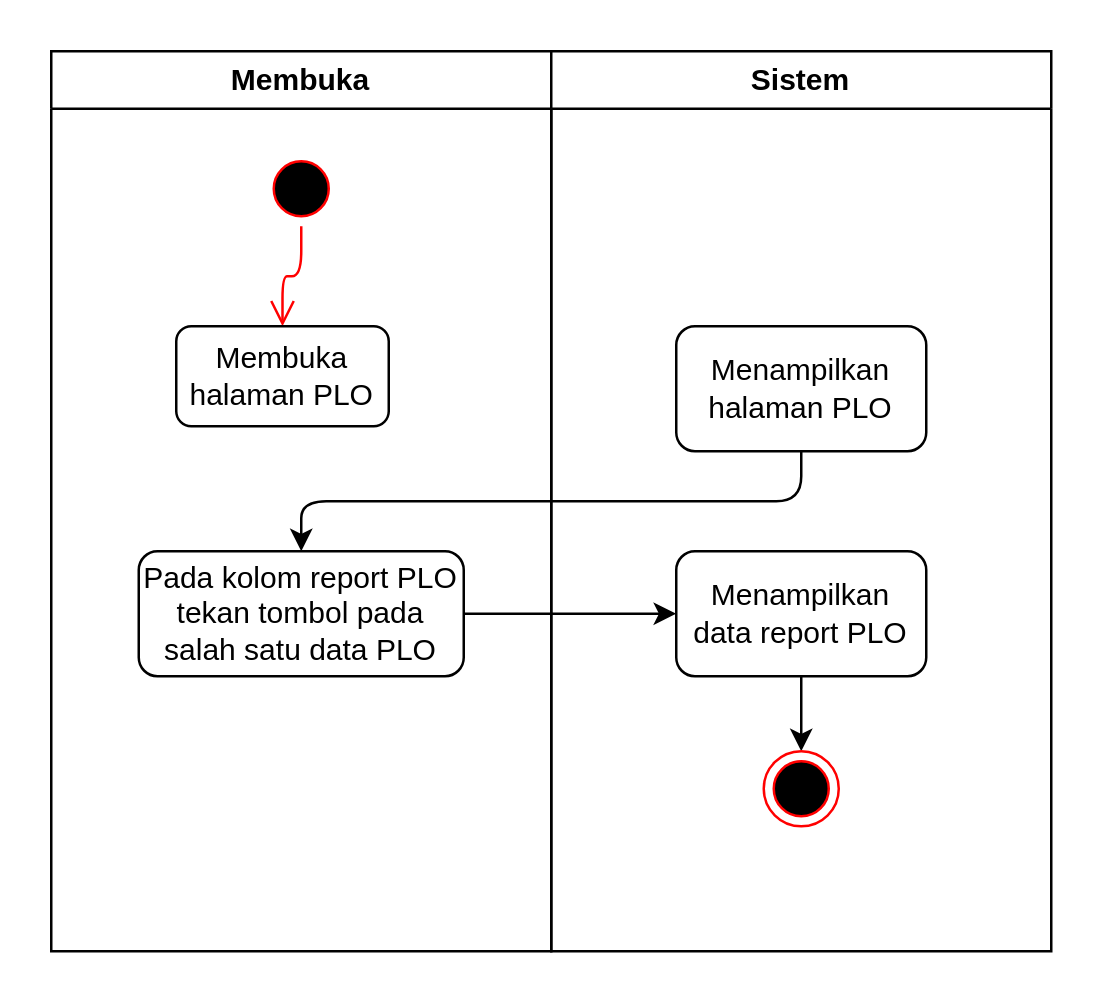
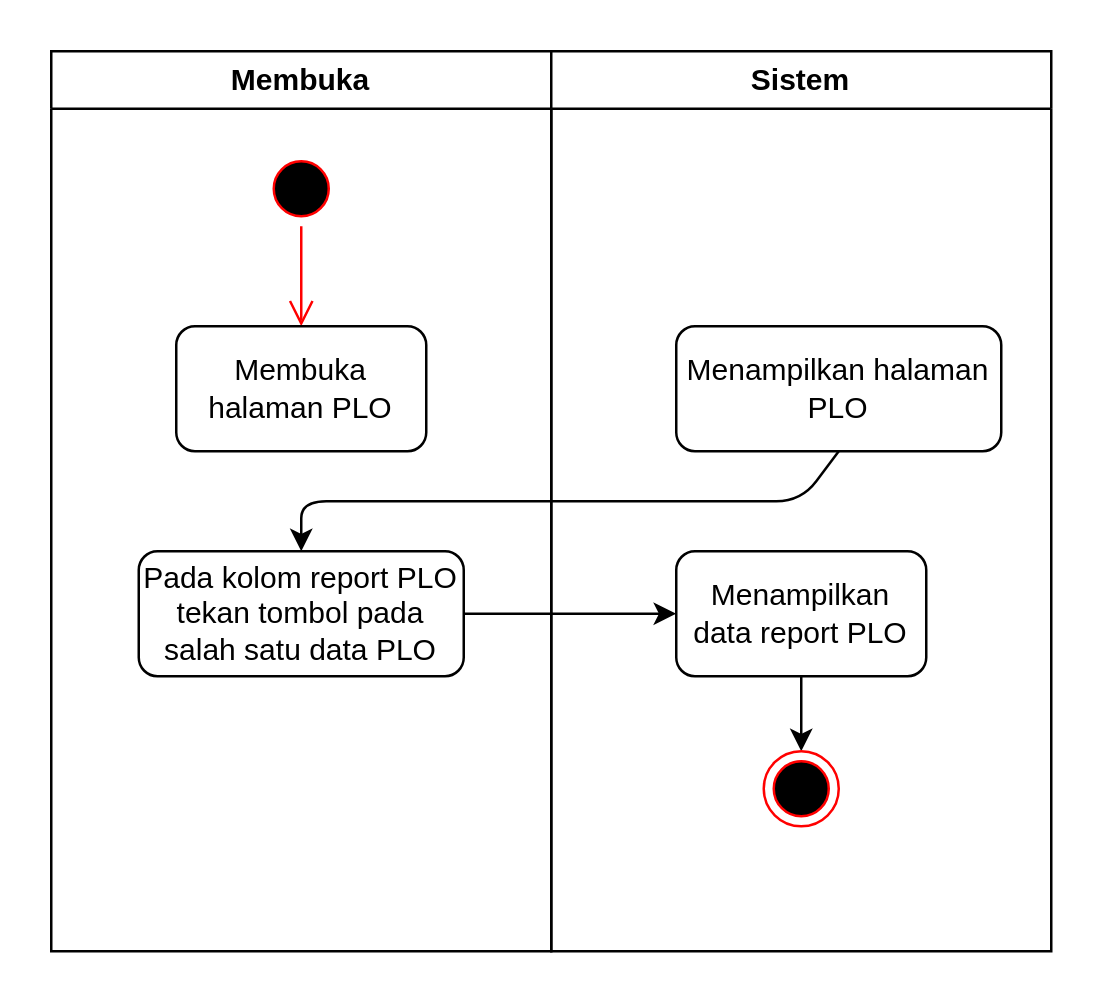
  <mxCell id="0" />
  <mxCell id="1" parent="0" />
  <mxCell id="2" value="Membuka" style="swimlane;whiteSpace=wrap;html=1;startSize=23;" parent="1" vertex="1"><mxGeometry x="20" y="20" width="200" height="360" as="geometry" /></mxCell>
  <mxCell id="3" value="" style="ellipse;html=1;shape=startState;fillColor=#000000;strokeColor=#ff0000;" parent="2" vertex="1"><mxGeometry x="85" y="40" width="30" height="30" as="geometry" /></mxCell>
  <mxCell id="4" value="" style="edgeStyle=orthogonalEdgeStyle;html=1;verticalAlign=bottom;endArrow=open;endSize=8;strokeColor=#ff0000;entryX=0.5;entryY=0;entryDx=0;entryDy=0;" parent="2" source="3" target="5" edge="1"><mxGeometry relative="1" as="geometry"><mxPoint x="100" y="110" as="targetPoint" /></mxGeometry></mxCell>
- <mxCell id="5" value="Membuka halaman PLO" style="rounded=1;whiteSpace=wrap;html=1;" parent="2" vertex="1"><mxGeometry x="50" y="110" width="85" height="40" as="geometry" /></mxCell>
+ <mxCell id="5" value="Membuka halaman PLO" style="rounded=1;whiteSpace=wrap;html=1;" parent="2" vertex="1"><mxGeometry x="50" y="110" width="100" height="50" as="geometry" /></mxCell>
  <mxCell id="6" value="Pada kolom report PLO tekan tombol pada salah satu data PLO" style="rounded=1;whiteSpace=wrap;html=1;" parent="2" vertex="1"><mxGeometry x="35" y="200" width="130" height="50" as="geometry" /></mxCell>
  <mxCell id="7" value="Sistem" style="swimlane;whiteSpace=wrap;html=1;" parent="1" vertex="1"><mxGeometry x="220" y="20" width="200" height="360" as="geometry" /></mxCell>
- <mxCell id="8" value="Menampilkan halaman PLO" style="rounded=1;whiteSpace=wrap;html=1;" parent="7" vertex="1"><mxGeometry x="50" y="110" width="100" height="50" as="geometry" /></mxCell>
+ <mxCell id="8" value="Menampilkan halaman PLO" style="rounded=1;whiteSpace=wrap;html=1;" parent="7" vertex="1"><mxGeometry x="50" y="110" width="130" height="50" as="geometry" /></mxCell>
  <mxCell id="9" value="" style="edgeStyle=none;html=1;entryX=0.5;entryY=0;entryDx=0;entryDy=0;" parent="7" source="10" target="11" edge="1"><mxGeometry relative="1" as="geometry"><mxPoint x="100" y="290" as="targetPoint" /></mxGeometry></mxCell>
  <mxCell id="10" value="Menampilkan data report PLO" style="rounded=1;whiteSpace=wrap;html=1;" parent="7" vertex="1"><mxGeometry x="50" y="200" width="100" height="50" as="geometry" /></mxCell>
  <mxCell id="11" value="" style="ellipse;html=1;shape=endState;fillColor=#000000;strokeColor=#ff0000;" parent="7" vertex="1"><mxGeometry x="85" y="280" width="30" height="30" as="geometry" /></mxCell>
  <mxCell id="12" value="" style="edgeStyle=none;html=1;exitX=0.5;exitY=1;exitDx=0;exitDy=0;entryX=0.5;entryY=0;entryDx=0;entryDy=0;" parent="1" source="8" target="6" edge="1"><mxGeometry relative="1" as="geometry"><Array as="points"><mxPoint x="320" y="200" /><mxPoint x="120" y="200" /></Array></mxGeometry></mxCell>
  <mxCell id="13" value="" style="edgeStyle=none;html=1;" parent="1" source="6" target="10" edge="1"><mxGeometry relative="1" as="geometry" /></mxCell>
